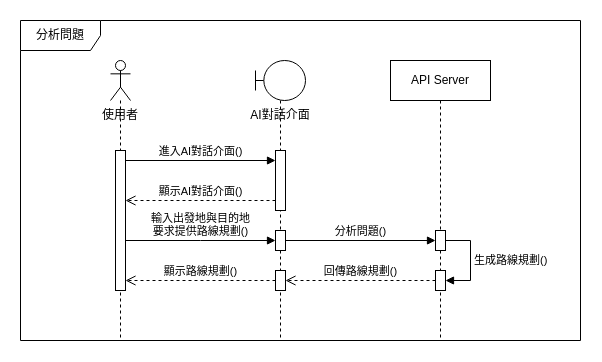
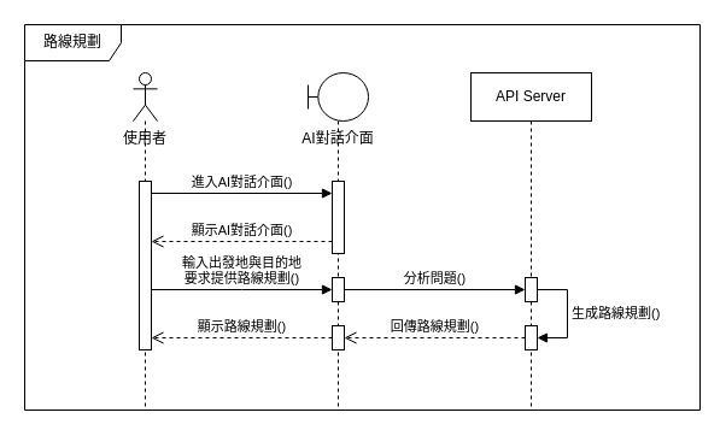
  <mxCell id="0" />
  <mxCell id="1" parent="0" />
  <mxCell id="2" value="" style="shape=umlLifeline;perimeter=lifelinePerimeter;whiteSpace=wrap;html=1;container=1;dropTarget=0;collapsible=0;recursiveResize=0;outlineConnect=0;portConstraint=eastwest;newEdgeStyle={&quot;curved&quot;:0,&quot;rounded&quot;:0};participant=umlActor;" parent="1" vertex="1"><mxGeometry x="110" y="60" width="20" height="280" as="geometry" /></mxCell>
  <mxCell id="3" value="" style="html=1;points=[[0,0,0,0,5],[0,1,0,0,-5],[1,0,0,0,5],[1,1,0,0,-5]];perimeter=orthogonalPerimeter;outlineConnect=0;targetShapes=umlLifeline;portConstraint=eastwest;newEdgeStyle={&quot;curved&quot;:0,&quot;rounded&quot;:0};" parent="2" vertex="1"><mxGeometry x="5" y="90" width="10" height="140" as="geometry" /></mxCell>
  <mxCell id="4" value="" style="shape=umlLifeline;perimeter=lifelinePerimeter;whiteSpace=wrap;html=1;container=1;dropTarget=0;collapsible=0;recursiveResize=0;outlineConnect=0;portConstraint=eastwest;newEdgeStyle={&quot;curved&quot;:0,&quot;rounded&quot;:0};participant=umlBoundary;" parent="1" vertex="1"><mxGeometry x="255" y="60" width="50" height="280" as="geometry" /></mxCell>
  <mxCell id="5" value="" style="html=1;points=[[0,0,0,0,5],[0,1,0,0,-5],[1,0,0,0,5],[1,1,0,0,-5]];perimeter=orthogonalPerimeter;outlineConnect=0;targetShapes=umlLifeline;portConstraint=eastwest;newEdgeStyle={&quot;curved&quot;:0,&quot;rounded&quot;:0};" parent="4" vertex="1"><mxGeometry x="20" y="170" width="10" height="20" as="geometry" /></mxCell>
  <mxCell id="6" value="API Server" style="shape=umlLifeline;perimeter=lifelinePerimeter;whiteSpace=wrap;html=1;container=1;dropTarget=0;collapsible=0;recursiveResize=0;outlineConnect=0;portConstraint=eastwest;newEdgeStyle={&quot;curved&quot;:0,&quot;rounded&quot;:0};" parent="1" vertex="1"><mxGeometry x="390" y="60" width="100" height="280" as="geometry" /></mxCell>
  <mxCell id="7" value="" style="html=1;points=[[0,0,0,0,5],[0,1,0,0,-5],[1,0,0,0,5],[1,1,0,0,-5]];perimeter=orthogonalPerimeter;outlineConnect=0;targetShapes=umlLifeline;portConstraint=eastwest;newEdgeStyle={&quot;curved&quot;:0,&quot;rounded&quot;:0};" parent="6" vertex="1"><mxGeometry x="45" y="170" width="10" height="20" as="geometry" /></mxCell>
  <mxCell id="8" value="" style="html=1;points=[[0,0,0,0,5],[0,1,0,0,-5],[1,0,0,0,5],[1,1,0,0,-5]];perimeter=orthogonalPerimeter;outlineConnect=0;targetShapes=umlLifeline;portConstraint=eastwest;newEdgeStyle={&quot;curved&quot;:0,&quot;rounded&quot;:0};" parent="6" vertex="1"><mxGeometry x="-115" y="210" width="10" height="20" as="geometry" /></mxCell>
  <mxCell id="9" value="回傳路線規劃()" style="html=1;verticalAlign=bottom;endArrow=open;dashed=1;endSize=8;curved=0;rounded=0;" parent="6" source="11" target="8" edge="1"><mxGeometry relative="1" as="geometry"><mxPoint x="-25" y="219.76" as="sourcePoint" /><mxPoint x="-90" y="220" as="targetPoint" /><Array as="points"><mxPoint x="-30" y="220" /></Array></mxGeometry></mxCell>
  <mxCell id="10" value="顯示路線規劃()" style="html=1;verticalAlign=bottom;endArrow=open;dashed=1;endSize=8;curved=0;rounded=0;" parent="6" source="8" edge="1"><mxGeometry relative="1" as="geometry"><mxPoint x="-160" y="219.76" as="sourcePoint" /><mxPoint x="-265" y="220" as="targetPoint" /></mxGeometry></mxCell>
  <mxCell id="11" value="" style="html=1;points=[[0,0,0,0,5],[0,1,0,0,-5],[1,0,0,0,5],[1,1,0,0,-5]];perimeter=orthogonalPerimeter;outlineConnect=0;targetShapes=umlLifeline;portConstraint=eastwest;newEdgeStyle={&quot;curved&quot;:0,&quot;rounded&quot;:0};" parent="6" vertex="1"><mxGeometry x="45" y="210" width="10" height="20" as="geometry" /></mxCell>
  <mxCell id="12" value="生成&lt;span style=&quot;text-align: center;&quot;&gt;路線規劃&lt;/span&gt;()" style="html=1;align=left;spacingLeft=2;endArrow=block;rounded=0;edgeStyle=orthogonalEdgeStyle;curved=0;rounded=0;" parent="6" source="7" target="11" edge="1"><mxGeometry relative="1" as="geometry"><mxPoint x="60" y="180" as="sourcePoint" /><Array as="points"><mxPoint x="80" y="180" /><mxPoint x="80" y="220" /></Array></mxGeometry></mxCell>
  <mxCell id="13" value="進入AI對話介面()" style="html=1;verticalAlign=bottom;endArrow=block;curved=0;rounded=0;" parent="1" target="17" edge="1"><mxGeometry relative="1" as="geometry"><mxPoint x="125" y="160" as="sourcePoint" /><mxPoint x="230" y="160" as="targetPoint" /></mxGeometry></mxCell>
- <mxCell id="14" value="分析問題" style="shape=umlFrame;whiteSpace=wrap;html=1;pointerEvents=0;width=80;height=30;" parent="1" vertex="1"><mxGeometry x="20" y="20" width="560" height="320" as="geometry" /></mxCell>
+ <mxCell id="14" value="路線規劃" style="shape=umlFrame;whiteSpace=wrap;html=1;pointerEvents=0;width=80;height=30;" parent="1" vertex="1"><mxGeometry x="20" y="20" width="560" height="320" as="geometry" /></mxCell>
  <mxCell id="15" value="使用者" style="text;html=1;align=center;verticalAlign=middle;whiteSpace=wrap;rounded=0;" parent="1" vertex="1"><mxGeometry x="90" y="100" width="60" height="30" as="geometry" /></mxCell>
  <mxCell id="16" value="AI對話&lt;span style=&quot;background-color: transparent; color: light-dark(rgb(0, 0, 0), rgb(255, 255, 255));&quot;&gt;介面&lt;/span&gt;" style="text;html=1;align=center;verticalAlign=middle;whiteSpace=wrap;rounded=0;" parent="1" vertex="1"><mxGeometry x="230" y="100" width="100" height="30" as="geometry" /></mxCell>
  <mxCell id="17" value="" style="html=1;points=[[0,0,0,0,5],[0,1,0,0,-5],[1,0,0,0,5],[1,1,0,0,-5]];perimeter=orthogonalPerimeter;outlineConnect=0;targetShapes=umlLifeline;portConstraint=eastwest;newEdgeStyle={&quot;curved&quot;:0,&quot;rounded&quot;:0};" parent="1" vertex="1"><mxGeometry x="275" y="150" width="10" height="60" as="geometry" /></mxCell>
  <mxCell id="18" value="顯示AI對話介面()" style="html=1;verticalAlign=bottom;endArrow=open;dashed=1;endSize=8;curved=0;rounded=0;" parent="1" target="3" edge="1"><mxGeometry relative="1" as="geometry"><mxPoint x="275" y="200" as="sourcePoint" /><mxPoint x="160" y="195" as="targetPoint" /><Array as="points" /></mxGeometry></mxCell>
  <mxCell id="19" value="輸入出發地與目的地&lt;div&gt;要求提供路線規劃()&lt;/div&gt;" style="html=1;verticalAlign=bottom;endArrow=block;curved=0;rounded=0;" parent="1" source="3" edge="1"><mxGeometry width="80" relative="1" as="geometry"><mxPoint x="160" y="239.76" as="sourcePoint" /><mxPoint x="275" y="240" as="targetPoint" /><Array as="points"><mxPoint x="200" y="240" /></Array></mxGeometry></mxCell>
  <mxCell id="20" value="分析問題()" style="html=1;verticalAlign=bottom;endArrow=block;curved=0;rounded=0;" parent="1" source="5" target="7" edge="1"><mxGeometry width="80" relative="1" as="geometry"><mxPoint x="314" y="320" as="sourcePoint" /><mxPoint x="394" y="320" as="targetPoint" /></mxGeometry></mxCell>
